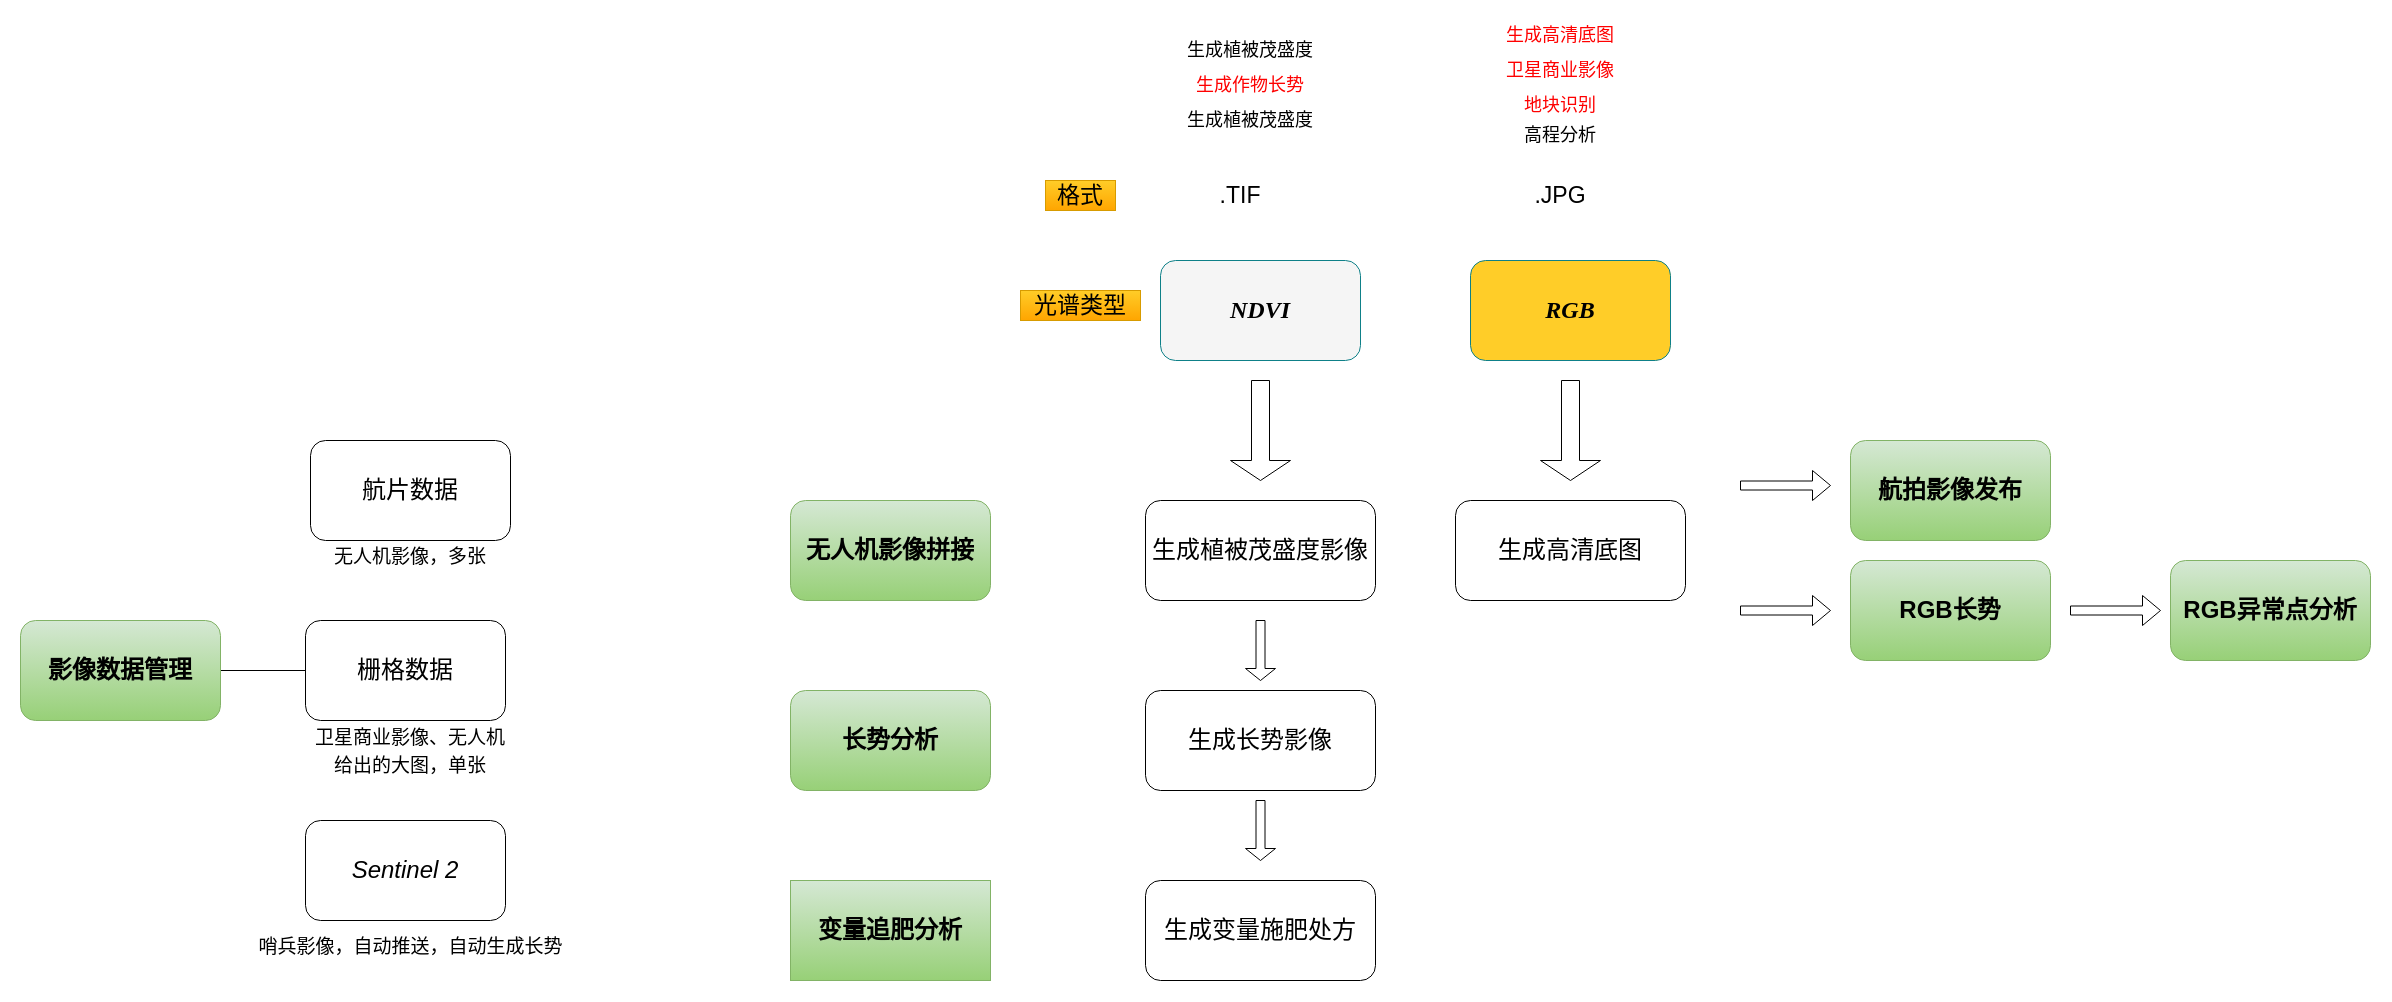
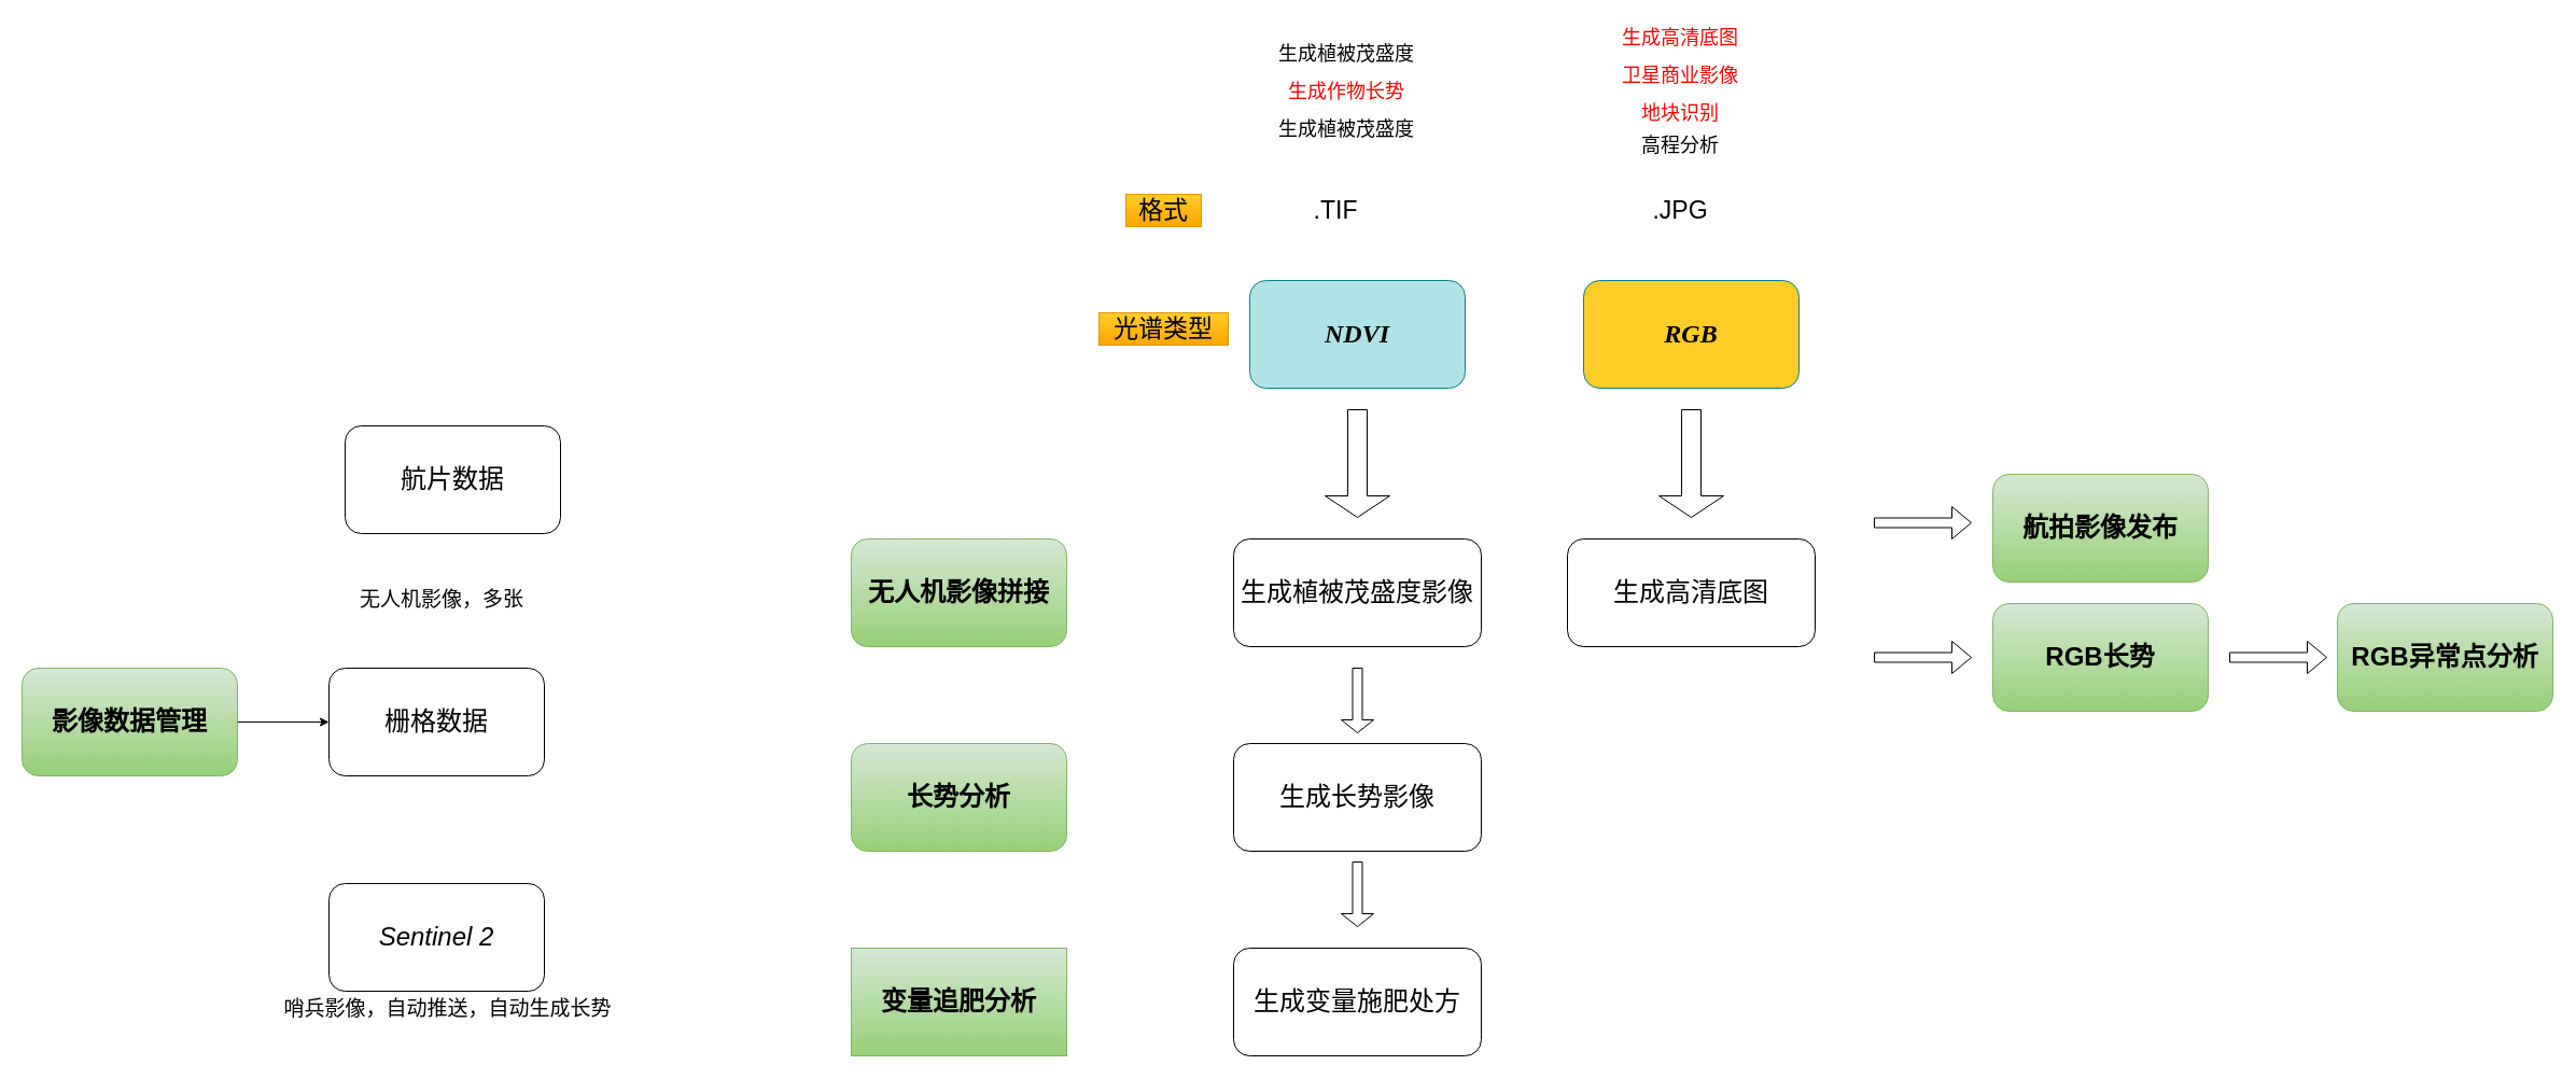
  <mxCell id="0" />
  <mxCell id="1" parent="0" />
- <mxCell id="2" style="edgeStyle=orthogonalEdgeStyle;rounded=0;orthogonalLoop=1;jettySize=auto;html=1;exitX=1;exitY=0.5;exitDx=0;exitDy=0;entryX=0;entryY=0.5;entryDx=0;entryDy=0;endArrow=none;" edge="1" parent="1" source="3" target="15"><mxGeometry relative="1" as="geometry" /></mxCell>
+ <mxCell id="2" style="edgeStyle=orthogonalEdgeStyle;rounded=0;orthogonalLoop=1;jettySize=auto;html=1;exitX=1;exitY=0.5;exitDx=0;exitDy=0;entryX=0;entryY=0.5;entryDx=0;entryDy=0;" edge="1" parent="1" source="3" target="15"><mxGeometry relative="1" as="geometry" /></mxCell>
  <mxCell id="3" value="&lt;font style=&quot;font-size: 24px;&quot;&gt;影像数据管理&lt;/font&gt;" style="rounded=1;whiteSpace=wrap;html=1;fontStyle=1;fillColor=#d5e8d4;gradientColor=#97d077;strokeColor=#82b366;" vertex="1" parent="1"><mxGeometry x="20" y="620" width="200" height="100" as="geometry" /></mxCell>
- <mxCell id="4" value="&lt;font style=&quot;font-size: 24px;&quot;&gt;航片数据&lt;/font&gt;" style="rounded=1;whiteSpace=wrap;html=1;fontStyle=0" vertex="1" parent="1"><mxGeometry x="310" y="440" width="200" height="100" as="geometry" /></mxCell>
- <mxCell id="5" value="&lt;font style=&quot;font-size: 24px;&quot;&gt;NDVI&lt;/font&gt;" style="rounded=1;whiteSpace=wrap;html=1;fontStyle=3;fontFamily=Times New Roman;fillColor=#f5f5f5;strokeColor=#0e8088;" vertex="1" parent="1"><mxGeometry x="1160" y="260" width="200" height="100" as="geometry" /></mxCell>
+ <mxCell id="4" value="&lt;font style=&quot;font-size: 24px;&quot;&gt;航片数据&lt;/font&gt;" style="rounded=1;whiteSpace=wrap;html=1;fontStyle=0" vertex="1" parent="1"><mxGeometry x="320" y="395" width="200" height="100" as="geometry" /></mxCell>
+ <mxCell id="5" value="&lt;font style=&quot;font-size: 24px;&quot;&gt;NDVI&lt;/font&gt;" style="rounded=1;whiteSpace=wrap;html=1;fontStyle=3;fontFamily=Times New Roman;fillColor=#b0e3e6;strokeColor=#0e8088;" vertex="1" parent="1"><mxGeometry x="1160" y="260" width="200" height="100" as="geometry" /></mxCell>
  <mxCell id="6" value="&lt;font style=&quot;font-size: 24px;&quot;&gt;RGB&lt;/font&gt;" style="rounded=1;whiteSpace=wrap;html=1;fontStyle=3;fontFamily=Times New Roman;fillColor=#ffcd28;strokeColor=#0e8088;" vertex="1" parent="1"><mxGeometry y="260" width="200" height="100" as="geometry" x="1470" /></mxCell>
  <mxCell id="7" value="生成植被茂盛度" style="text;html=1;align=center;verticalAlign=middle;whiteSpace=wrap;rounded=0;fontSize=18;" vertex="1" parent="1"><mxGeometry x="1185" y="35" width="130" height="30" as="geometry" /></mxCell>
  <mxCell id="8" value="生成作物长势" style="text;html=1;align=center;verticalAlign=middle;whiteSpace=wrap;rounded=0;fontSize=18;fontColor=light-dark(#fe0101, #ededed);" vertex="1" parent="1"><mxGeometry x="1185" y="70" width="130" height="30" as="geometry" /></mxCell>
  <mxCell id="9" value="生成植被茂盛度" style="text;html=1;align=center;verticalAlign=middle;whiteSpace=wrap;rounded=0;fontSize=18;" vertex="1" parent="1"><mxGeometry x="1185" y="105" width="130" height="30" as="geometry" /></mxCell>
  <mxCell id="10" value="生成高清底图" style="text;html=1;align=center;verticalAlign=middle;whiteSpace=wrap;rounded=0;fontSize=18;fontColor=light-dark(#ff0000, #ededed);" vertex="1" parent="1"><mxGeometry x="1495" y="20" width="130" height="30" as="geometry" /></mxCell>
  <mxCell id="11" value="卫星商业影像" style="text;html=1;align=center;verticalAlign=middle;whiteSpace=wrap;rounded=0;fontSize=18;fontColor=light-dark(#fe0101, #ededed);" vertex="1" parent="1"><mxGeometry x="1495" y="55" width="130" height="30" as="geometry" /></mxCell>
  <mxCell id="12" value="高程分析" style="text;html=1;align=center;verticalAlign=middle;whiteSpace=wrap;rounded=0;fontSize=18;" vertex="1" parent="1"><mxGeometry x="1495" y="120" width="130" height="30" as="geometry" /></mxCell>
  <mxCell id="13" value=".TIF" style="text;html=1;align=center;verticalAlign=middle;whiteSpace=wrap;rounded=0;fontSize=23;" vertex="1" parent="1"><mxGeometry x="1210" y="180" width="60" height="30" as="geometry" /></mxCell>
  <mxCell id="14" value=".JPG" style="text;html=1;align=center;verticalAlign=middle;whiteSpace=wrap;rounded=0;fontSize=23;" vertex="1" parent="1"><mxGeometry x="1530" y="180" width="60" height="30" as="geometry" /></mxCell>
  <mxCell id="15" value="&lt;font style=&quot;font-size: 24px;&quot;&gt;栅格数据&lt;/font&gt;" style="rounded=1;whiteSpace=wrap;html=1;fontStyle=0" vertex="1" parent="1"><mxGeometry x="305" y="620" width="200" height="100" as="geometry" /></mxCell>
  <mxCell id="16" value="光谱类型" style="text;html=1;align=center;verticalAlign=middle;whiteSpace=wrap;rounded=0;fontSize=23;fillColor=#ffcd28;gradientColor=#ffa500;strokeColor=#d79b00;" vertex="1" parent="1"><mxGeometry x="1020" y="290" width="120" height="30" as="geometry" /></mxCell>
  <mxCell id="17" value="格式" style="text;html=1;align=center;verticalAlign=middle;whiteSpace=wrap;rounded=0;fontSize=23;fillColor=#ffcd28;gradientColor=#ffa500;strokeColor=#d79b00;" vertex="1" parent="1"><mxGeometry x="1045" y="180" width="70" height="30" as="geometry" /></mxCell>
  <mxCell id="18" value="&lt;span style=&quot;font-size: 19px;&quot;&gt;无人机影像，多张&lt;/span&gt;" style="text;html=1;align=center;verticalAlign=middle;whiteSpace=wrap;rounded=0;fontSize=23;" vertex="1" parent="1"><mxGeometry x="310" y="540" width="200" height="30" as="geometry" /></mxCell>
- <mxCell id="19" value="&lt;span style=&quot;font-size: 19px;&quot;&gt;卫星商业影像、无人机&lt;/span&gt;&lt;div&gt;&lt;span style=&quot;font-size: 19px;&quot;&gt;给出的大图，单张&lt;/span&gt;&lt;/div&gt;" style="text;html=1;align=center;verticalAlign=middle;whiteSpace=wrap;rounded=0;fontSize=23;" vertex="1" parent="1"><mxGeometry x="270" y="735" width="280" height="30" as="geometry" /></mxCell>
  <mxCell id="20" value="&lt;font style=&quot;font-size: 24px;&quot;&gt;Sentinel 2&lt;/font&gt;" style="rounded=1;whiteSpace=wrap;html=1;fontStyle=2" vertex="1" parent="1"><mxGeometry x="305" y="820" width="200" height="100" as="geometry" /></mxCell>
- <mxCell id="21" value="&lt;span style=&quot;font-size: 19px;&quot;&gt;哨兵影像，自动推送，自动生成长势&lt;/span&gt;" style="text;html=1;align=center;verticalAlign=middle;whiteSpace=wrap;rounded=0;fontSize=23;" vertex="1" parent="1"><mxGeometry x="247.5" y="930" width="325" height="30" as="geometry" /></mxCell>
+ <mxCell id="21" value="&lt;span style=&quot;font-size: 19px;&quot;&gt;哨兵影像，自动推送，自动生成长势&lt;/span&gt;" style="text;html=1;align=center;verticalAlign=middle;whiteSpace=wrap;rounded=0;fontSize=23;" vertex="1" parent="1"><mxGeometry x="252.5" y="920" width="325" height="30" as="geometry" /></mxCell>
  <mxCell id="22" value="地块识别" style="text;html=1;align=center;verticalAlign=middle;whiteSpace=wrap;rounded=0;fontSize=18;fontColor=light-dark(#fe0101, #ededed);" vertex="1" parent="1"><mxGeometry x="1495" y="90" width="130" height="30" as="geometry" /></mxCell>
  <mxCell id="23" value="&lt;font style=&quot;font-size: 24px;&quot;&gt;无人机影像拼接&lt;/font&gt;" style="rounded=1;whiteSpace=wrap;html=1;fontStyle=1;fillColor=#d5e8d4;strokeColor=#82b366;gradientColor=#97d077;" vertex="1" parent="1"><mxGeometry x="790" y="500" width="200" height="100" as="geometry" /></mxCell>
  <mxCell id="24" value="&lt;font style=&quot;font-size: 24px;&quot;&gt;长势分析&lt;/font&gt;" style="rounded=1;whiteSpace=wrap;html=1;fontStyle=1;fillColor=#d5e8d4;gradientColor=#97d077;strokeColor=#82b366;" vertex="1" parent="1"><mxGeometry x="790" y="690" width="200" height="100" as="geometry" /></mxCell>
  <mxCell id="25" value="&lt;font style=&quot;font-size: 24px;&quot;&gt;变量追肥分析&lt;/font&gt;" style="whiteSpace=wrap;html=1;fontStyle=1;fillColor=#d5e8d4;gradientColor=#97d077;strokeColor=#82b366;rounded=0;" vertex="1" parent="1"><mxGeometry x="790" y="880" width="200" height="100" as="geometry" /></mxCell>
  <mxCell id="26" value="&lt;span style=&quot;font-size: 24px; font-weight: normal;&quot;&gt;生成植被茂盛度影像&lt;/span&gt;" style="rounded=1;whiteSpace=wrap;html=1;fontStyle=1" vertex="1" parent="1"><mxGeometry x="1145" y="500" width="230" height="100" as="geometry" /></mxCell>
  <mxCell id="27" value="&lt;span style=&quot;font-size: 24px; font-weight: normal;&quot;&gt;生成高清底图&lt;/span&gt;" style="rounded=1;whiteSpace=wrap;html=1;fontStyle=1" vertex="1" parent="1"><mxGeometry x="1455" y="500" width="230" height="100" as="geometry" /></mxCell>
  <mxCell id="28" value="" style="shape=singleArrow;direction=south;whiteSpace=wrap;html=1;" vertex="1" parent="1"><mxGeometry x="1230" y="380" width="60" height="100" as="geometry" /></mxCell>
  <mxCell id="29" value="" style="shape=singleArrow;direction=south;whiteSpace=wrap;html=1;" vertex="1" parent="1"><mxGeometry x="1540" y="380" width="60" height="100" as="geometry" /></mxCell>
  <mxCell id="30" value="&lt;span style=&quot;font-size: 24px; font-weight: normal;&quot;&gt;生成长势影像&lt;/span&gt;" style="rounded=1;whiteSpace=wrap;html=1;fontStyle=1" vertex="1" parent="1"><mxGeometry x="1145" y="690" width="230" height="100" as="geometry" /></mxCell>
  <mxCell id="31" value="" style="shape=singleArrow;direction=south;whiteSpace=wrap;html=1;" vertex="1" parent="1"><mxGeometry x="1245" y="620" width="30" height="60" as="geometry" /></mxCell>
  <mxCell id="32" value="&lt;span style=&quot;font-size: 24px; font-weight: normal;&quot;&gt;生成变量施肥处方&lt;/span&gt;" style="rounded=1;whiteSpace=wrap;html=1;fontStyle=1" vertex="1" parent="1"><mxGeometry x="1145" y="880" width="230" height="100" as="geometry" /></mxCell>
  <mxCell id="33" value="" style="shape=singleArrow;direction=south;whiteSpace=wrap;html=1;" vertex="1" parent="1"><mxGeometry x="1245" y="800" width="30" height="60" as="geometry" /></mxCell>
  <mxCell id="34" value="" style="shape=singleArrow;whiteSpace=wrap;html=1;" vertex="1" parent="1"><mxGeometry x="1740" y="470" width="90" height="30" as="geometry" /></mxCell>
  <mxCell id="35" value="&lt;font style=&quot;font-size: 24px;&quot;&gt;RGB长势&lt;/font&gt;" style="rounded=1;whiteSpace=wrap;html=1;fontStyle=1;fillColor=#d5e8d4;strokeColor=#82b366;gradientColor=#97d077;" vertex="1" parent="1"><mxGeometry x="1850" y="560" width="200" height="100" as="geometry" /></mxCell>
  <mxCell id="36" value="&lt;font style=&quot;font-size: 24px;&quot;&gt;航拍影像发布&lt;/font&gt;" style="rounded=1;whiteSpace=wrap;html=1;fontStyle=1;fillColor=#d5e8d4;strokeColor=#82b366;gradientColor=#97d077;" vertex="1" parent="1"><mxGeometry x="1850" y="440" width="200" height="100" as="geometry" /></mxCell>
  <mxCell id="37" value="" style="shape=singleArrow;whiteSpace=wrap;html=1;" vertex="1" parent="1"><mxGeometry x="1740" y="595" width="90" height="30" as="geometry" /></mxCell>
  <mxCell id="38" value="&lt;font style=&quot;font-size: 24px;&quot;&gt;RGB异常点分析&lt;/font&gt;" style="rounded=1;whiteSpace=wrap;html=1;fontStyle=1;fillColor=#d5e8d4;strokeColor=#82b366;gradientColor=#97d077;" vertex="1" parent="1"><mxGeometry x="2170" y="560" width="200" height="100" as="geometry" /></mxCell>
  <mxCell id="39" value="" style="shape=singleArrow;whiteSpace=wrap;html=1;" vertex="1" parent="1"><mxGeometry x="2070" y="595" width="90" height="30" as="geometry" /></mxCell>
